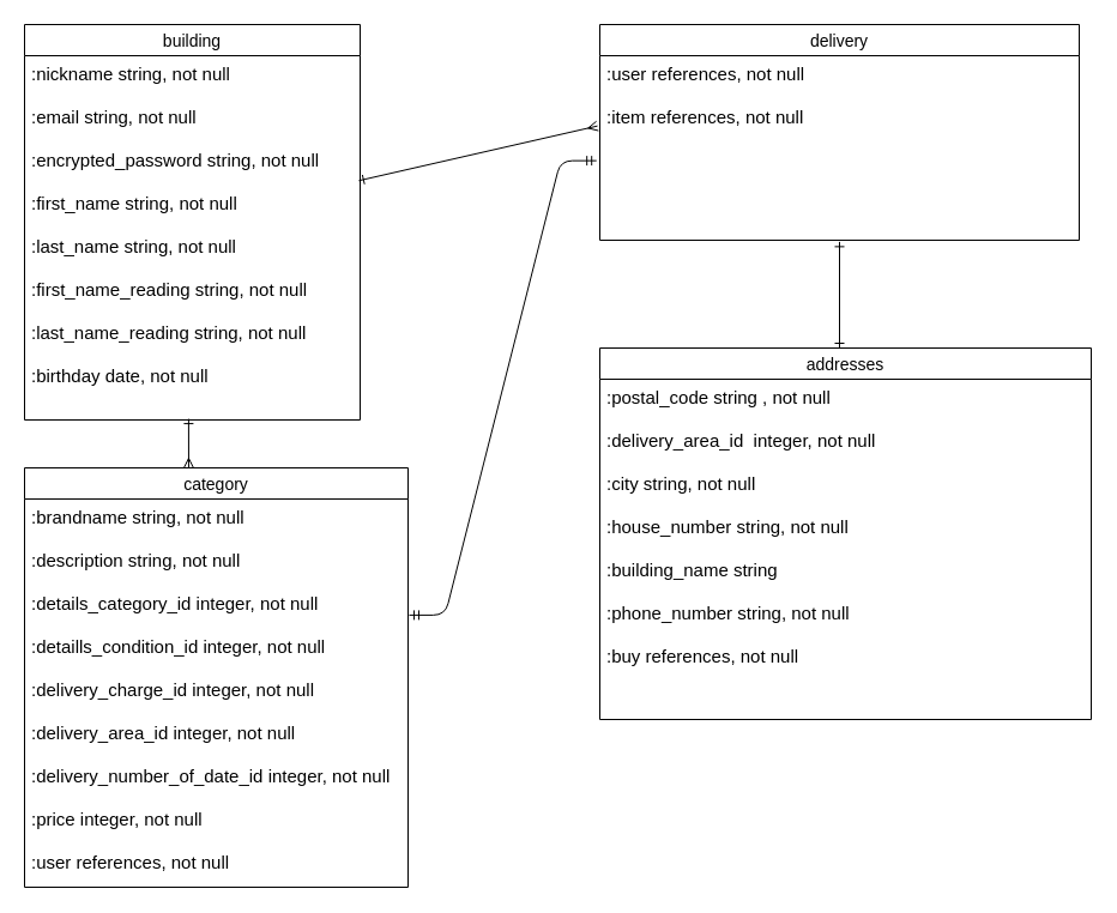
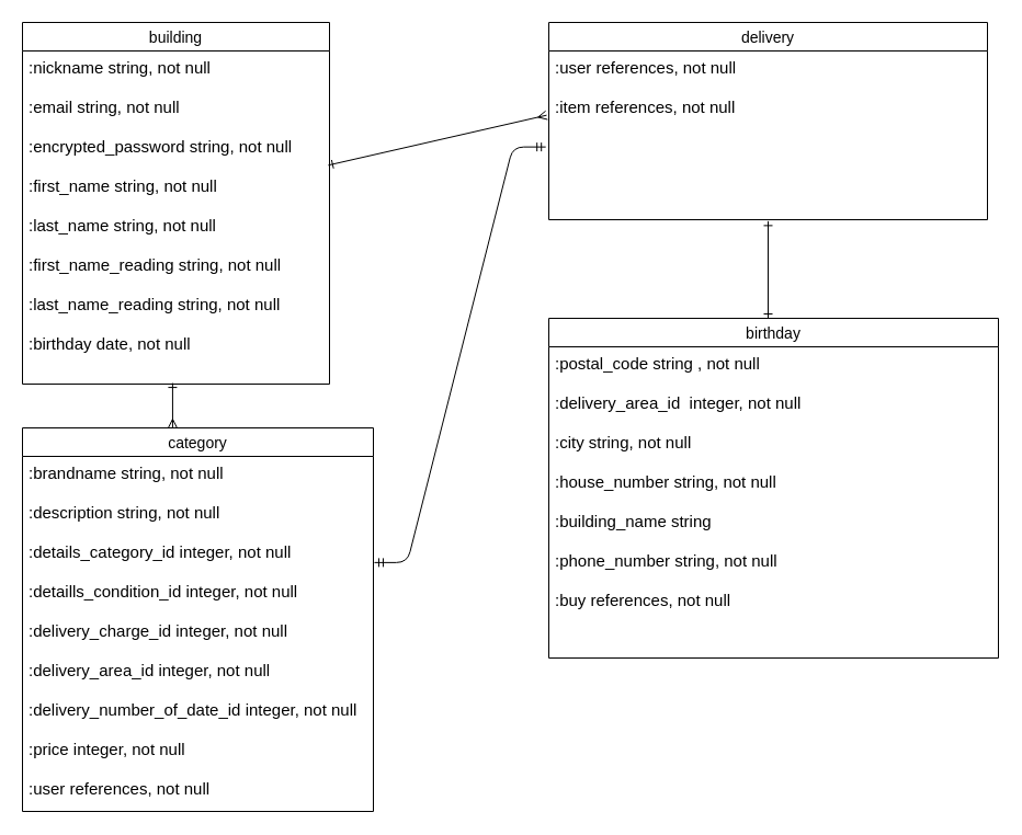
  <mxCell id="0" />
  <mxCell id="1" parent="0" />
  <mxCell id="2" value="building" style="swimlane;fontStyle=0;childLayout=stackLayout;horizontal=1;startSize=26;horizontalStack=0;resizeParent=1;resizeParentMax=0;resizeLast=0;collapsible=1;marginBottom=0;align=center;fontSize=14;" parent="1" vertex="1"><mxGeometry x="20" y="20" width="280" height="330" as="geometry" /></mxCell>
  <mxCell id="3" value=":nickname string, not null&#10;&#10;:email string, not null&#10;&#10;:encrypted_password string, not null&#10;&#10;:first_name string, not null&#10;&#10;:last_name string, not null&#10;&#10;:first_name_reading string, not null&#10;&#10;:last_name_reading string, not null&#10;&#10;:birthday date, not null" style="text;strokeColor=none;fillColor=none;spacingLeft=4;spacingRight=4;overflow=hidden;rotatable=0;points=[[0,0.5],[1,0.5]];portConstraint=eastwest;fontSize=15;" parent="2" vertex="1"><mxGeometry y="26" width="280" height="304" as="geometry" /></mxCell>
  <mxCell id="4" value="delivery" style="swimlane;fontStyle=0;childLayout=stackLayout;horizontal=1;startSize=26;horizontalStack=0;resizeParent=1;resizeParentMax=0;resizeLast=0;collapsible=1;marginBottom=0;align=center;fontSize=14;" parent="1" vertex="1"><mxGeometry x="500" y="20" width="400" height="180" as="geometry" /></mxCell>
  <mxCell id="5" value=":user references, not null&#10;&#10;:item references, not null" style="text;strokeColor=none;fillColor=none;spacingLeft=4;spacingRight=4;overflow=hidden;rotatable=0;points=[[0,0.5],[1,0.5]];portConstraint=eastwest;fontSize=15;" parent="4" vertex="1"><mxGeometry y="26" width="400" height="154" as="geometry" /></mxCell>
  <mxCell id="6" value="" style="endArrow=ERmany;html=1;rounded=0;fontSize=12;strokeColor=default;entryX=-0.005;entryY=0.381;entryDx=0;entryDy=0;entryPerimeter=0;exitX=0.996;exitY=0.343;exitDx=0;exitDy=0;exitPerimeter=0;endFill=0;startArrow=ERone;startFill=0;" parent="1" source="3" target="5" edge="1"><mxGeometry relative="1" as="geometry"><mxPoint x="310" y="170" as="sourcePoint" /><mxPoint x="360" y="170" as="targetPoint" /></mxGeometry></mxCell>
  <mxCell id="7" value="" style="endArrow=ERone;html=1;rounded=0;fontSize=12;strokeColor=default;endFill=0;startArrow=ERmany;startFill=0;entryX=0.489;entryY=0.997;entryDx=0;entryDy=0;entryPerimeter=0;exitX=0.428;exitY=0;exitDx=0;exitDy=0;exitPerimeter=0;" parent="1" source="11" edge="1" target="3"><mxGeometry relative="1" as="geometry"><mxPoint x="140" y="320" as="sourcePoint" /><mxPoint x="140" y="370" as="targetPoint" /></mxGeometry></mxCell>
- <mxCell id="8" value="addresses" style="swimlane;fontStyle=0;childLayout=stackLayout;horizontal=1;startSize=26;horizontalStack=0;resizeParent=1;resizeParentMax=0;resizeLast=0;collapsible=1;marginBottom=0;align=center;fontSize=14;" parent="1" vertex="1"><mxGeometry x="500" y="290" width="410" height="310" as="geometry" /></mxCell>
+ <mxCell id="8" value="birthday" style="swimlane;fontStyle=0;childLayout=stackLayout;horizontal=1;startSize=26;horizontalStack=0;resizeParent=1;resizeParentMax=0;resizeLast=0;collapsible=1;marginBottom=0;align=center;fontSize=14;" parent="1" vertex="1"><mxGeometry x="500" y="290" width="410" height="310" as="geometry" /></mxCell>
  <mxCell id="9" value=":postal_code string , not null&#10;&#10;:delivery_area_id  integer, not null&#10;&#10;:city string, not null&#10;&#10;:house_number string, not null&#10;&#10;:building_name string&#10;&#10;:phone_number string, not null&#10;&#10;:buy references, not null" style="text;strokeColor=none;fillColor=none;spacingLeft=4;spacingRight=4;overflow=hidden;rotatable=0;points=[[0,0.5],[1,0.5]];portConstraint=eastwest;fontSize=15;" parent="8" vertex="1"><mxGeometry y="26" width="410" height="284" as="geometry" /></mxCell>
  <mxCell id="10" value="" style="endArrow=ERone;html=1;rounded=0;fontSize=12;strokeColor=default;exitX=0.5;exitY=1.009;exitDx=0;exitDy=0;exitPerimeter=0;startArrow=ERone;startFill=0;endFill=0;" parent="1" source="5" edge="1"><mxGeometry relative="1" as="geometry"><mxPoint x="370" y="360" as="sourcePoint" /><mxPoint x="700" y="290" as="targetPoint" /></mxGeometry></mxCell>
  <mxCell id="11" value="category" style="swimlane;fontStyle=0;childLayout=stackLayout;horizontal=1;startSize=26;horizontalStack=0;resizeParent=1;resizeParentMax=0;resizeLast=0;collapsible=1;marginBottom=0;align=center;fontSize=14;" parent="1" vertex="1"><mxGeometry x="20" y="390" width="320" height="350" as="geometry" /></mxCell>
  <mxCell id="12" value=":brandname string, not null&#10;&#10;:description string, not null&#10;&#10;:details_category_id integer, not null&#10;&#10;:detaills_condition_id integer, not null&#10;&#10;:delivery_charge_id integer, not null&#10;&#10;:delivery_area_id integer, not null&#10;&#10;:delivery_number_of_date_id integer, not null&#10;&#10;:price integer, not null&#10;&#10;:user references, not null" style="text;strokeColor=none;fillColor=none;spacingLeft=4;spacingRight=4;overflow=hidden;rotatable=0;points=[[0,0.5],[1,0.5]];portConstraint=eastwest;fontSize=15;" parent="11" vertex="1"><mxGeometry y="26" width="320" height="324" as="geometry" /></mxCell>
  <mxCell id="13" value="" style="edgeStyle=entityRelationEdgeStyle;fontSize=12;html=1;endArrow=ERmandOne;startArrow=ERmandOne;exitX=1.003;exitY=0.299;exitDx=0;exitDy=0;exitPerimeter=0;entryX=-0.007;entryY=0.569;entryDx=0;entryDy=0;entryPerimeter=0;" edge="1" parent="1" source="12" target="5"><mxGeometry width="100" height="100" relative="1" as="geometry"><mxPoint x="310" y="410" as="sourcePoint" /><mxPoint x="420" y="260" as="targetPoint" /></mxGeometry></mxCell>
